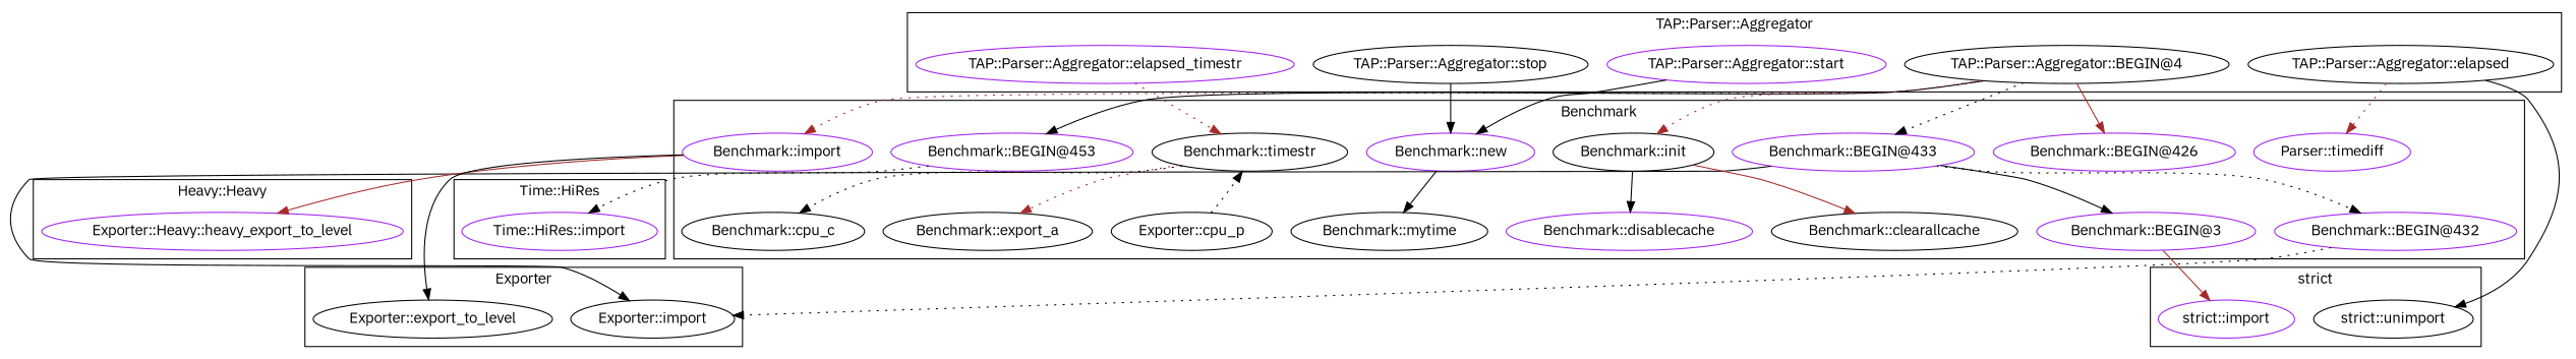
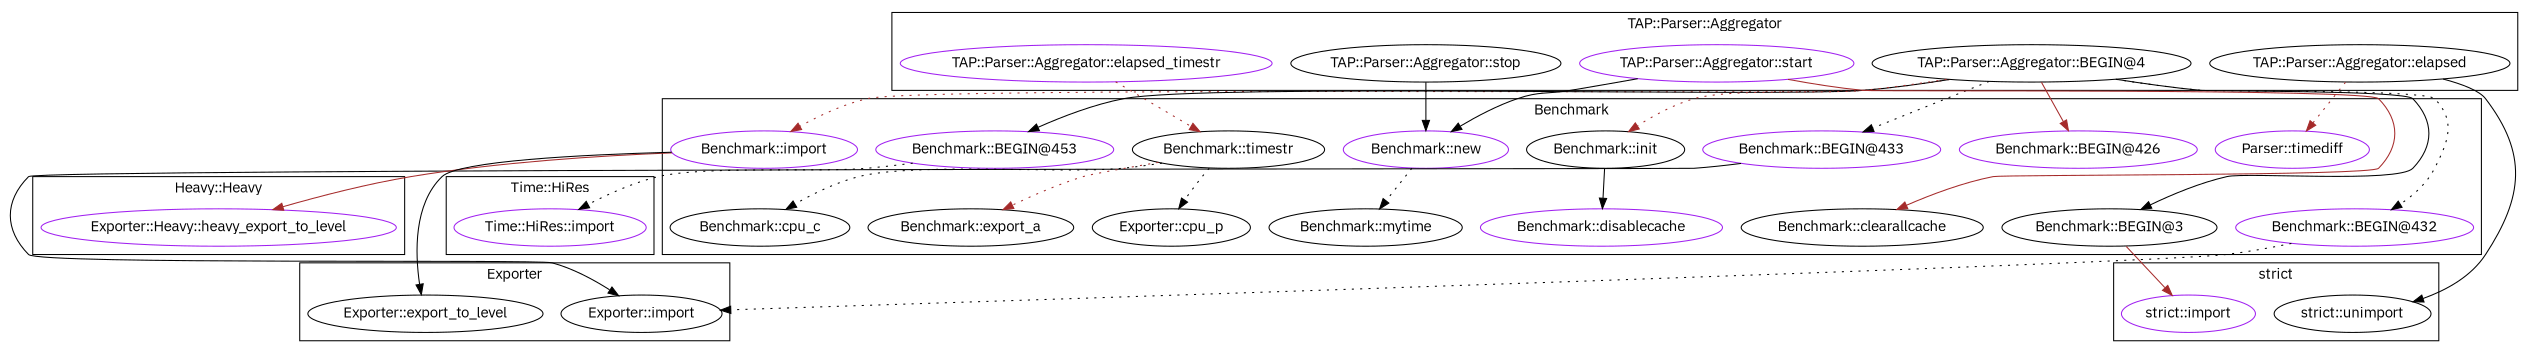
  digraph {
    fontname="IBM Plex Sans"
    node [color=black fontname="IBM Plex Sans"]
    edge [color=black fontname="IBM Plex Sans" style=solid]
    "Exporter::Heavy::heavy_export_to_level" [color=purple]
    "strict::import" [color=purple]
    "strict::unimport"
    "Exporter::import"
    "Exporter::export_to_level"
    "TAP::Parser::Aggregator::elapsed"
    "TAP::Parser::Aggregator::BEGIN@4"
    "TAP::Parser::Aggregator::start" [color=purple]
    "TAP::Parser::Aggregator::elapsed_timestr" [color=purple]
    "TAP::Parser::Aggregator::stop"
    "Benchmark::new" [color=purple]
    "Benchmark::disablecache" [color=purple]
    "Benchmark::clearallcache"
    "Benchmark::mytime"
    "Benchmark::BEGIN@433" [color=purple]
    "Benchmark::import" [color=purple]
    "Benchmark::BEGIN@426" [color=purple]
    "Benchmark::BEGIN@453" [color=purple]
    "Benchmark::cpu_c"
    n20 [label="Exporter::cpu_p"]
    "Benchmark::init"
-   "Benchmark::BEGIN@3" [color=purple]
+   "Benchmark::BEGIN@3"
    "Benchmark::BEGIN@432" [color=purple]
    "Benchmark::timestr"
    n25 [label="Benchmark::export_a"]
    n26 [color=purple label="Parser::timediff"]
    "Time::HiRes::import" [color=purple]
    subgraph cluster_1 {
      label="Heavy::Heavy"
      "Exporter::Heavy::heavy_export_to_level"
    }
    subgraph cluster_2 {
      label="strict"
      "strict::import"
      "strict::unimport"
    }
    subgraph cluster_3 {
      label=Exporter
      "Exporter::import"
      "Exporter::export_to_level"
    }
    subgraph cluster_4 {
      label="TAP::Parser::Aggregator"
      "TAP::Parser::Aggregator::elapsed"
      "TAP::Parser::Aggregator::BEGIN@4"
      "TAP::Parser::Aggregator::start"
      "TAP::Parser::Aggregator::elapsed_timestr"
      "TAP::Parser::Aggregator::stop"
    }
    subgraph cluster_5 {
      label=Benchmark
      "Benchmark::new"
      "Benchmark::disablecache"
      "Benchmark::clearallcache"
      "Benchmark::mytime"
      "Benchmark::BEGIN@433"
      "Benchmark::import"
      "Benchmark::BEGIN@426"
      "Benchmark::BEGIN@453"
      "Benchmark::cpu_c"
      n20
      "Benchmark::init"
      "Benchmark::BEGIN@3"
      "Benchmark::BEGIN@432"
      "Benchmark::timestr"
      n25
      n26
    }
    subgraph cluster_6 {
      label="Time::HiRes"
      "Time::HiRes::import"
    }
    "TAP::Parser::Aggregator::elapsed" -> "strict::unimport"
    "TAP::Parser::Aggregator::elapsed" -> n26 [color=brown style=dotted]
    "TAP::Parser::Aggregator::BEGIN@4" -> "Benchmark::BEGIN@433" [style=dotted]
    "TAP::Parser::Aggregator::BEGIN@4" -> "Benchmark::import" [color=brown style=dotted]
    "TAP::Parser::Aggregator::BEGIN@4" -> "Benchmark::BEGIN@426" [color=brown]
    "TAP::Parser::Aggregator::BEGIN@4" -> "Benchmark::BEGIN@453"
    "TAP::Parser::Aggregator::BEGIN@4" -> "Benchmark::init" [color=brown style=dotted]
-   "Benchmark::BEGIN@433" -> "Benchmark::BEGIN@3"
-   "Benchmark::BEGIN@433" -> "Benchmark::BEGIN@432" [style=dotted]
+   "TAP::Parser::Aggregator::BEGIN@4" -> "Benchmark::BEGIN@3"
+   "TAP::Parser::Aggregator::BEGIN@4" -> "Benchmark::BEGIN@432" [style=dotted]
    "TAP::Parser::Aggregator::start" -> "Benchmark::new"
    "TAP::Parser::Aggregator::elapsed_timestr" -> "Benchmark::timestr" [color=brown style=dotted]
    "TAP::Parser::Aggregator::stop" -> "Benchmark::new"
-   "Benchmark::new" -> "Benchmark::mytime"
+   "Benchmark::new" -> "Benchmark::mytime" [style=dotted]
    "Benchmark::BEGIN@433" -> "Exporter::import"
    "Benchmark::import" -> "Exporter::Heavy::heavy_export_to_level" [color=brown]
    "Benchmark::import" -> "Exporter::export_to_level"
    "Benchmark::BEGIN@453" -> "Time::HiRes::import" [style=dotted]
    "Benchmark::init" -> "Benchmark::disablecache"
-   "Benchmark::init" -> "Benchmark::clearallcache" [color=brown]
+   "TAP::Parser::Aggregator::start" -> "Benchmark::clearallcache" [color=brown]
    "Benchmark::BEGIN@3" -> "strict::import" [color=brown]
    "Benchmark::BEGIN@432" -> "Exporter::import" [style=dotted]
    "Benchmark::timestr" -> "Benchmark::cpu_c" [style=dotted]
-   n20 -> "Benchmark::timestr" [style=dotted]
+   "Benchmark::timestr" -> n20 [style=dotted]
    "Benchmark::timestr" -> n25 [color=brown style=dotted]
  }
